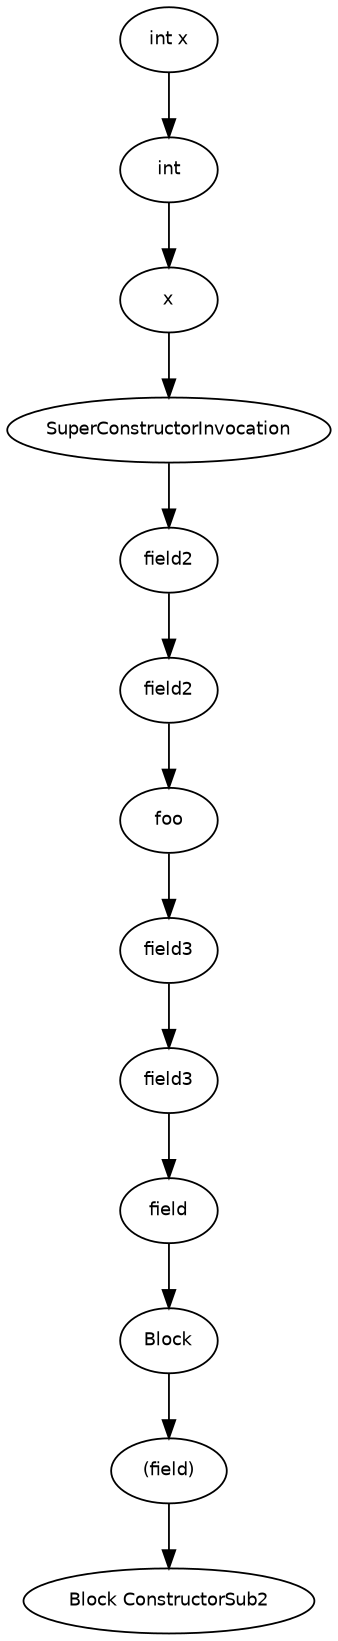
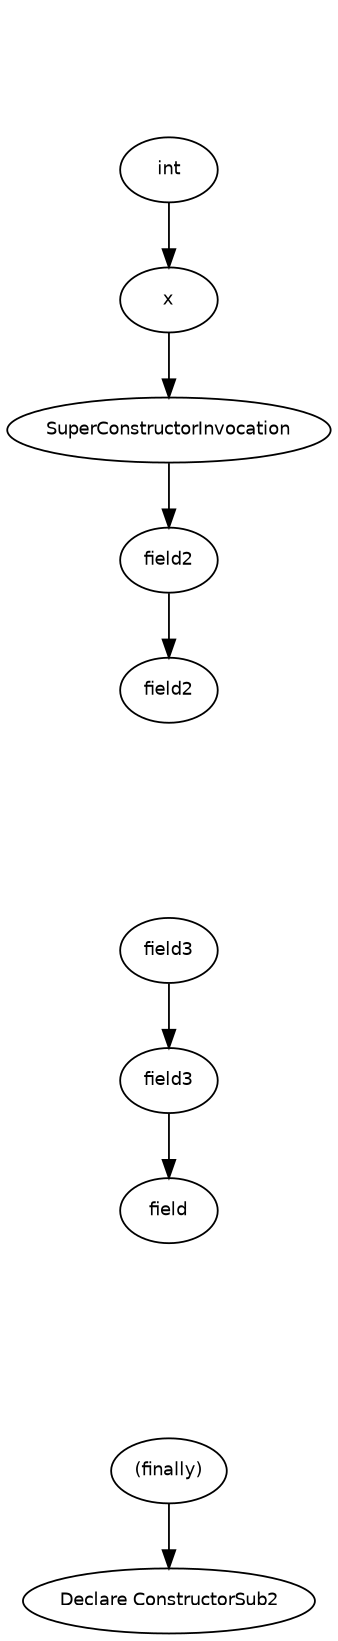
  digraph {
    node [fontname=Helvetica fontsize=10]
-   n1 [label=Block]
-   n2 [label="(field)"]
-   n3 [label="Block ConstructorSub2"]
+   n2 [label="(finally)"]
+   n3 [label="Declare ConstructorSub2"]
    n4 [label=SuperConstructorInvocation]
    n5 [label=field2]
    n6 [label=field2]
    n7 [label=x]
-   n8 [label=foo]
    n9 [label=field3]
    n10 [label=field3]
    n11 [label=int]
-   n12 [label="int x"]
    n13 [label=field]
-   n1 -> n2
    n2 -> n3
    n4 -> n5
    n5 -> n6
-   n6 -> n8
    n7 -> n4
-   n8 -> n9
    n9 -> n10
    n10 -> n13
    n11 -> n7
-   n12 -> n11
-   n13 -> n1
  }
